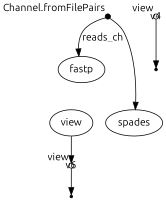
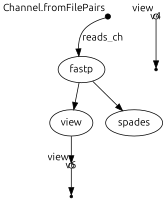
  digraph {
    fontname=Ubuntu
    node [fontname=Ubuntu]
    edge [fontname=Ubuntu]
    v0 [fixedsize=true shape=point width=0.1 xlabel="Channel.fromFilePairs"]
    n2 [label=fastp]
    n3 [label=spades]
    n4 [label=view]
    v6 [fixedsize=true shape=circle width=0.1 xlabel=view]
    v4 [fixedsize=true shape=circle width=0.1 xlabel=view]
    v5 [shape=point]
    v7 [shape=point]
    v0 -> n2 [label=reads_ch]
-   v0 -> n3
+   n2 -> n3
+   n2 -> n4
    n4 -> v6
    v6 -> v7
    v4 -> v5
  }
